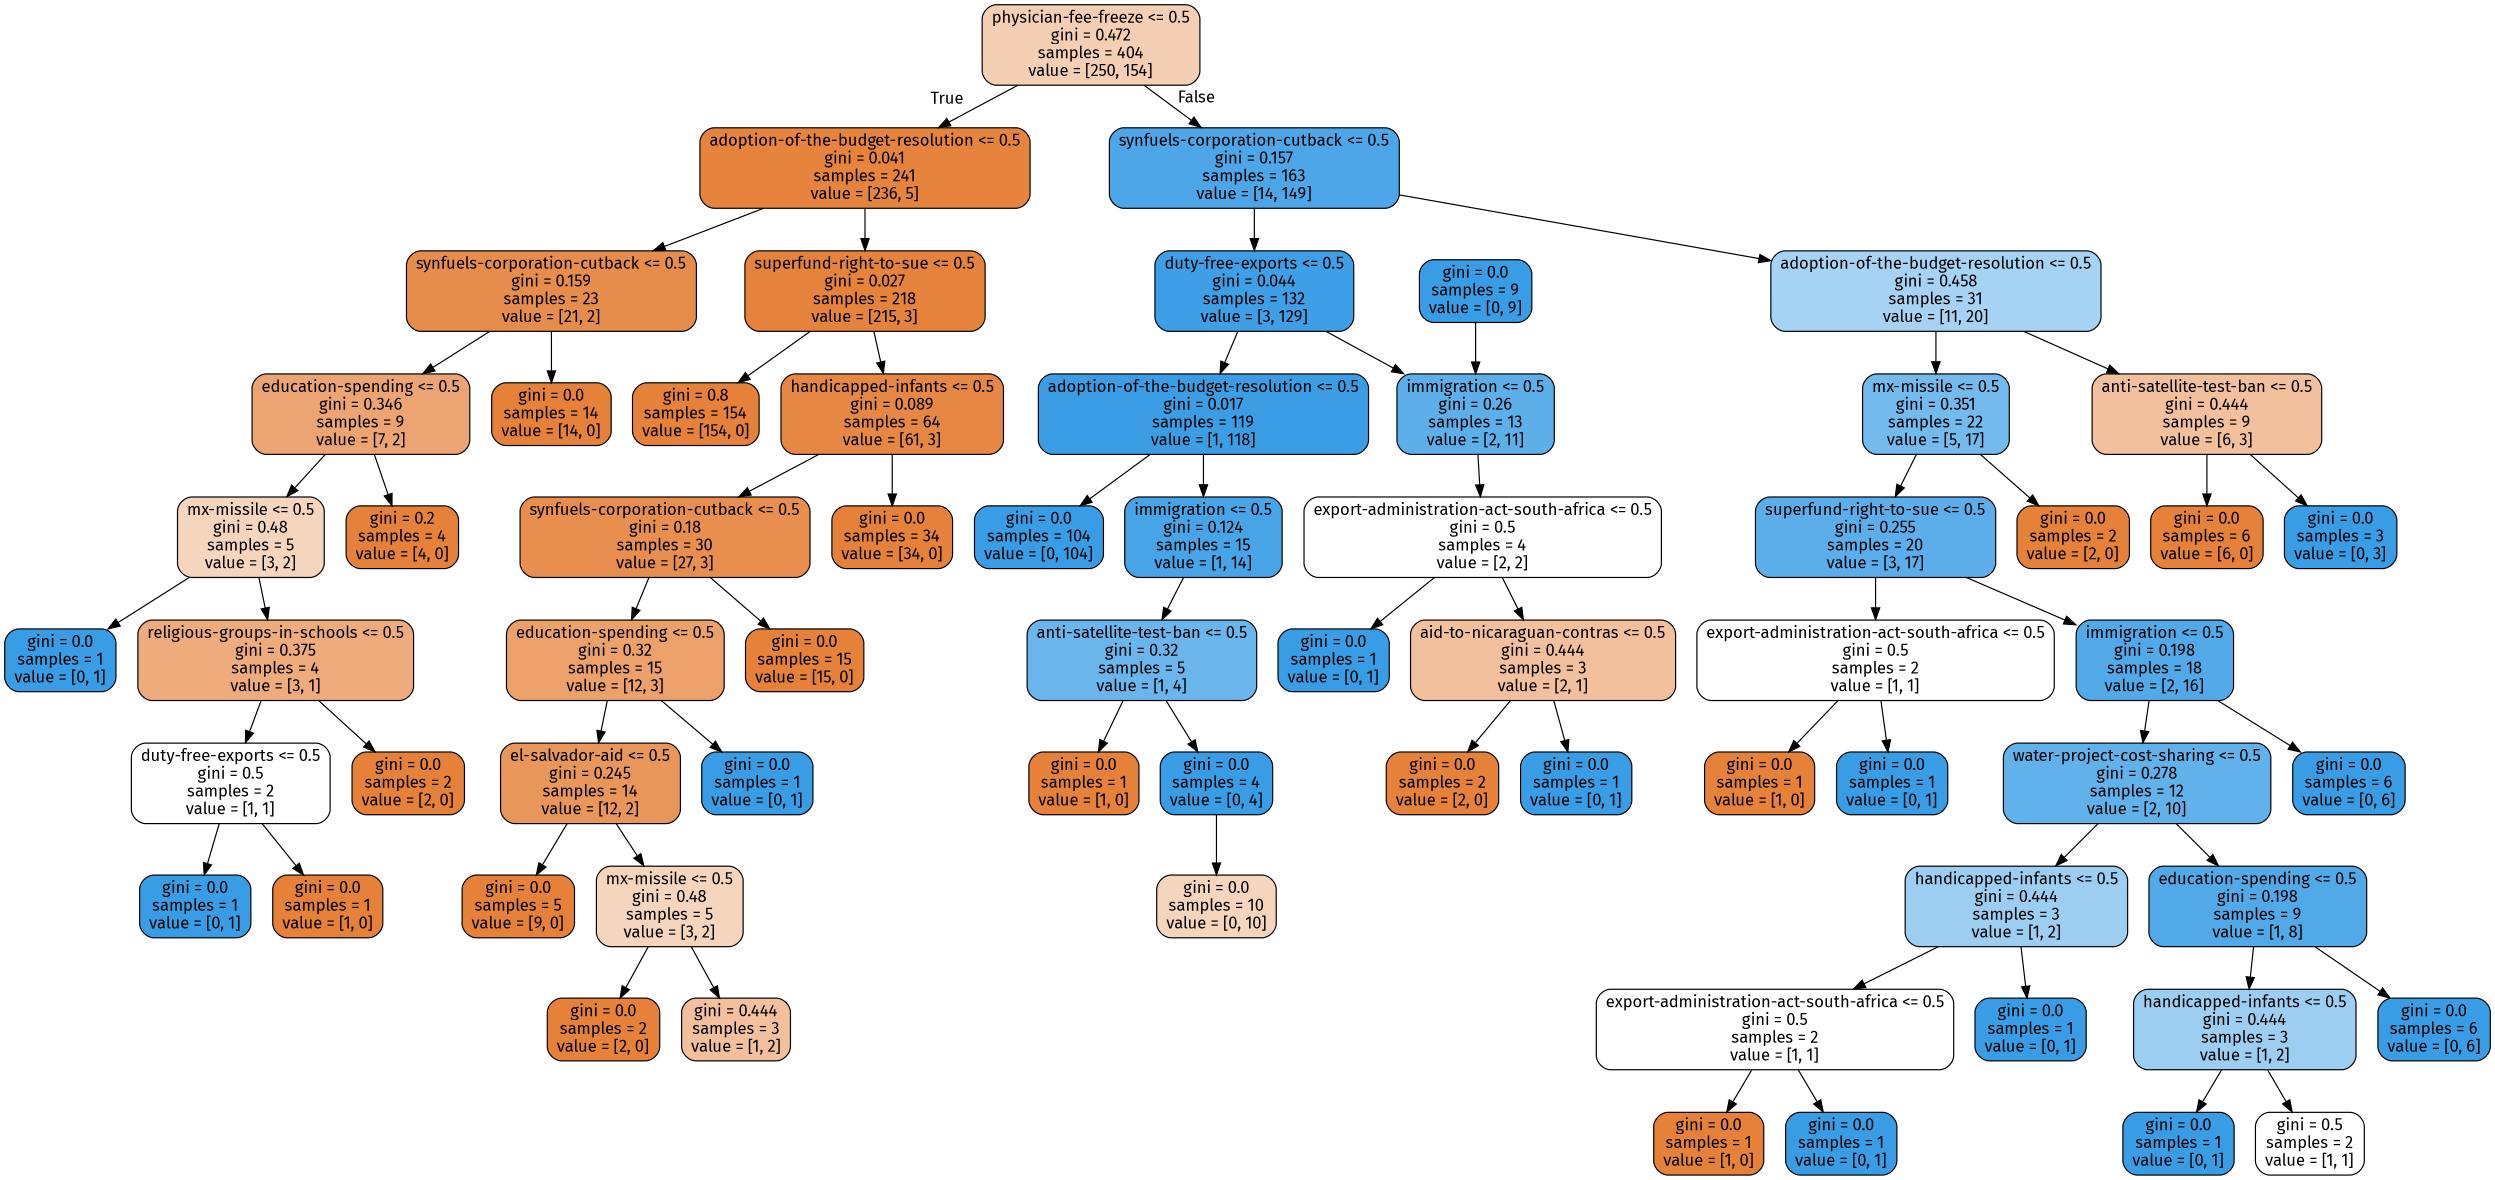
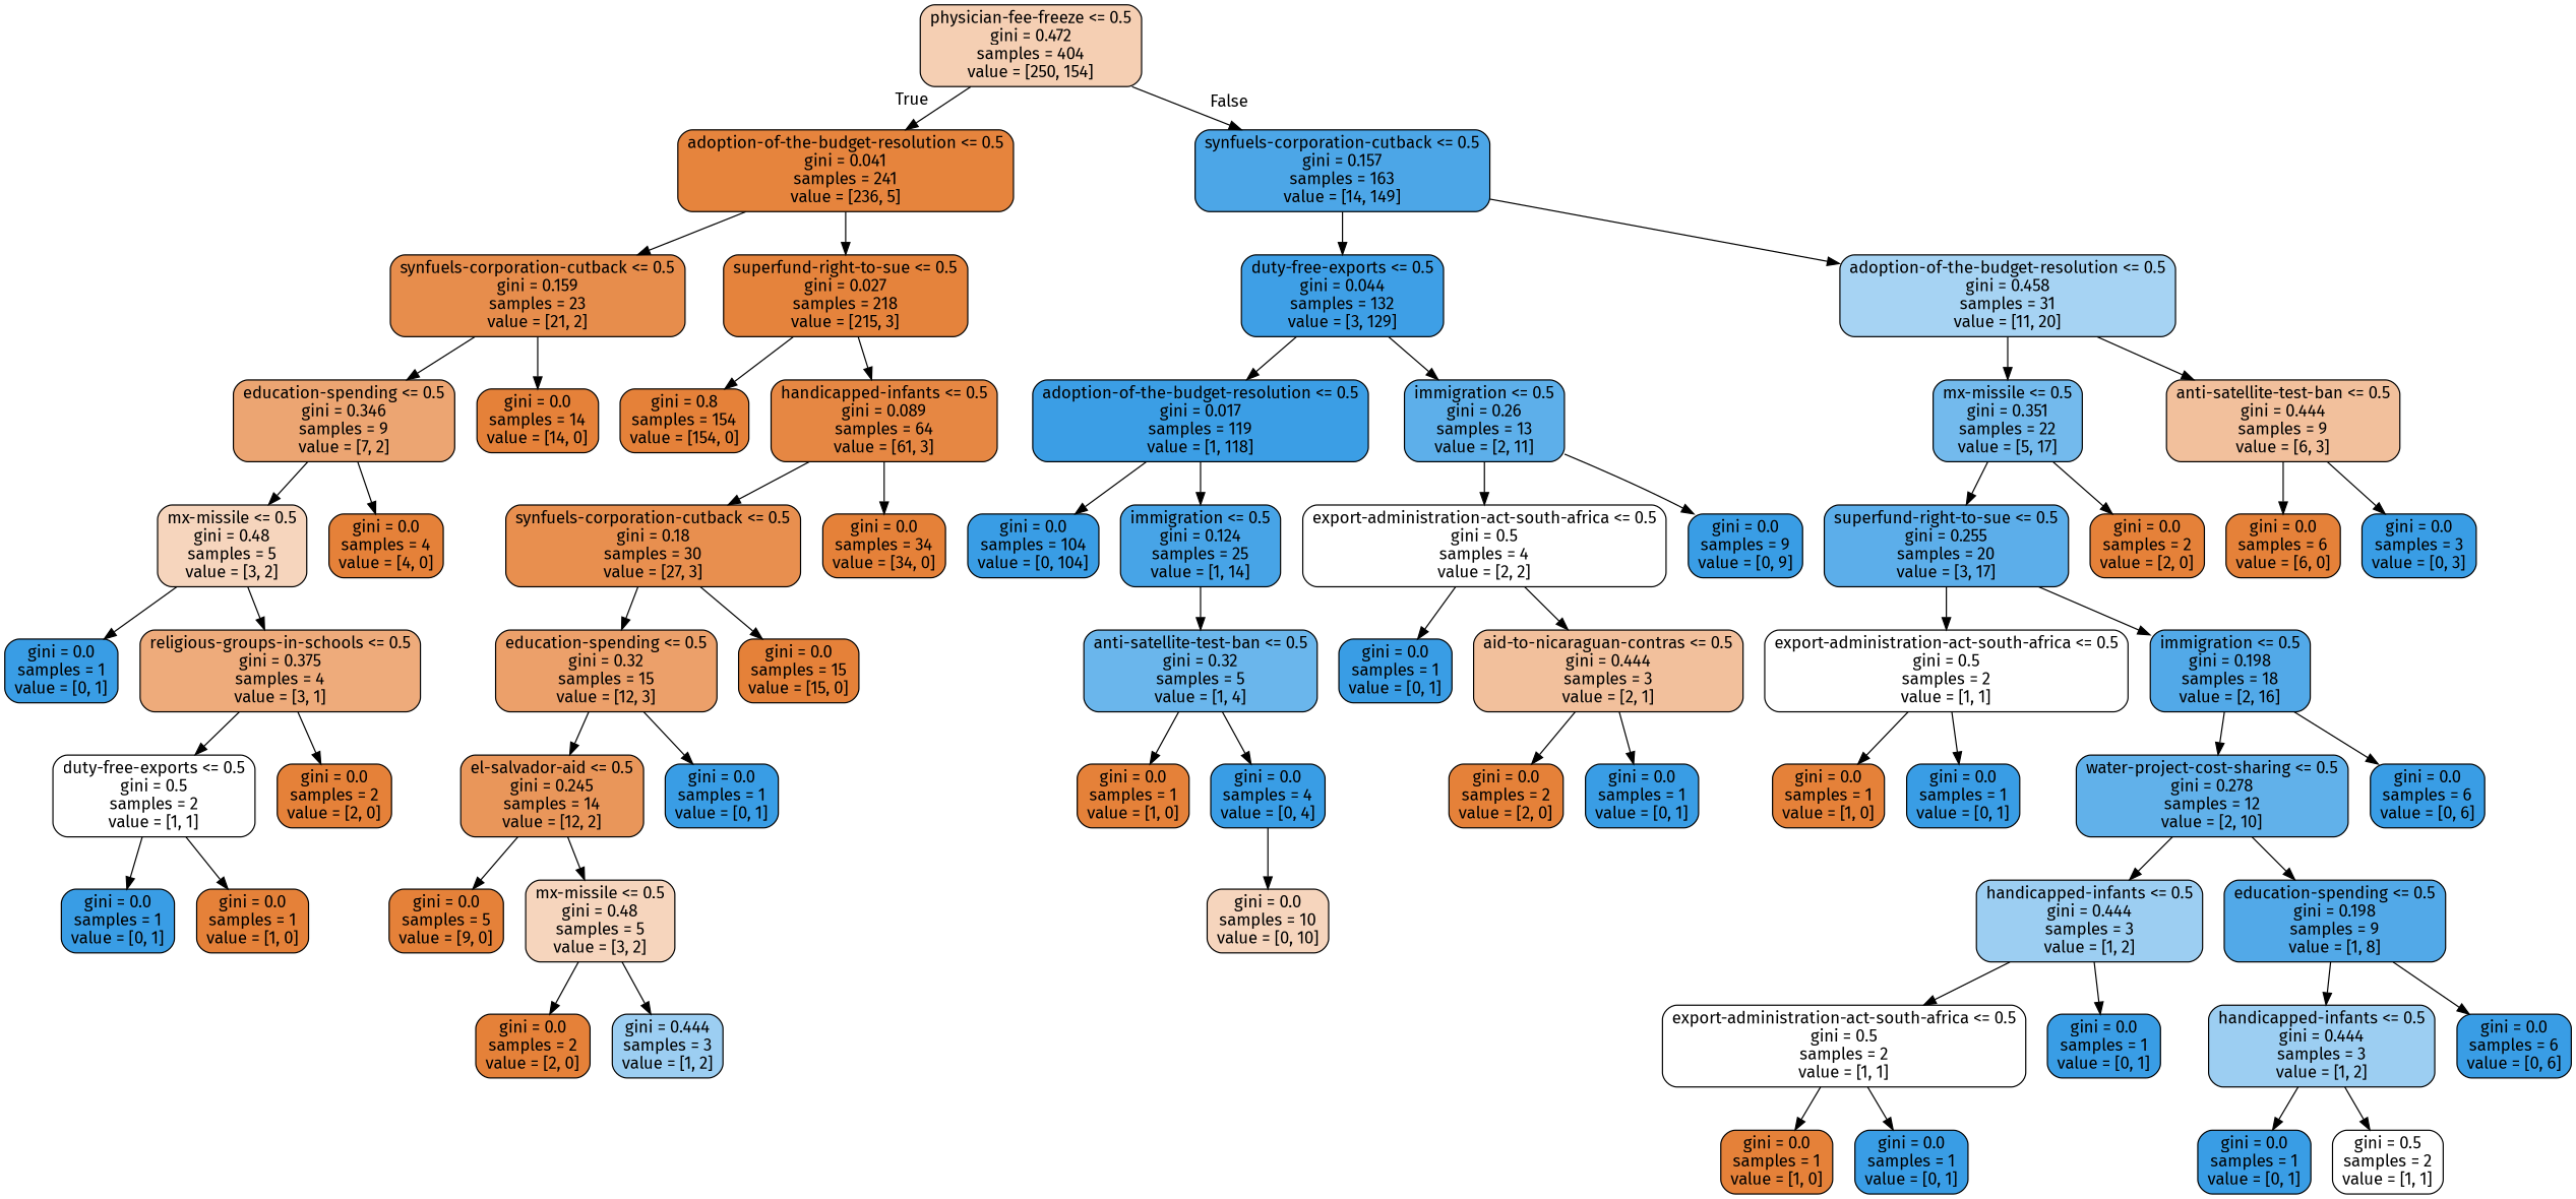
  digraph {
    fontname="Fira Sans"
    node [color=black fillcolor="#e58139" fontname="Fira Sans" shape=box style="filled, rounded"]
    edge [fontname="Fira Sans"]
    n1 [fillcolor="#f5cfb3" label="physician-fee-freeze <= 0.5\ngini = 0.472\nsamples = 404\nvalue = [250, 154]"]
    n2 [fillcolor="#e6843d" label="adoption-of-the-budget-resolution <= 0.5\ngini = 0.041\nsamples = 241\nvalue = [236, 5]"]
    n3 [fillcolor="#4ca6e7" label="synfuels-corporation-cutback <= 0.5\ngini = 0.157\nsamples = 163\nvalue = [14, 149]"]
    n4 [fillcolor="#e78d4c" label="synfuels-corporation-cutback <= 0.5\ngini = 0.159\nsamples = 23\nvalue = [21, 2]"]
    n5 [fillcolor="#e5833c" label="superfund-right-to-sue <= 0.5\ngini = 0.027\nsamples = 218\nvalue = [215, 3]"]
    n6 [fillcolor="#3e9fe6" label="duty-free-exports <= 0.5\ngini = 0.044\nsamples = 132\nvalue = [3, 129]"]
    n7 [fillcolor="#a6d3f3" label="adoption-of-the-budget-resolution <= 0.5\ngini = 0.458\nsamples = 31\nvalue = [11, 20]"]
    n8 [fillcolor="#eca572" label="education-spending <= 0.5\ngini = 0.346\nsamples = 9\nvalue = [7, 2]"]
    n9 [label="gini = 0.0\nsamples = 14\nvalue = [14, 0]"]
    n10 [label="gini = 0.8\nsamples = 154\nvalue = [154, 0]"]
    n11 [fillcolor="#e68743" label="handicapped-infants <= 0.5\ngini = 0.089\nsamples = 64\nvalue = [61, 3]"]
    n12 [fillcolor="#f6d5bd" label="mx-missile <= 0.5\ngini = 0.48\nsamples = 5\nvalue = [3, 2]"]
-   n13 [label="gini = 0.2\nsamples = 4\nvalue = [4, 0]"]
+   n13 [label="gini = 0.0\nsamples = 4\nvalue = [4, 0]"]
    n14 [fillcolor="#399de5" label="gini = 0.0\nsamples = 1\nvalue = [0, 1]"]
    n15 [fillcolor="#eeab7b" label="religious-groups-in-schools <= 0.5\ngini = 0.375\nsamples = 4\nvalue = [3, 1]"]
    n16 [fillcolor="#ffffff" label="duty-free-exports <= 0.5\ngini = 0.5\nsamples = 2\nvalue = [1, 1]"]
    n17 [label="gini = 0.0\nsamples = 2\nvalue = [2, 0]"]
    n18 [fillcolor="#399de5" label="gini = 0.0\nsamples = 1\nvalue = [0, 1]"]
    n19 [label="gini = 0.0\nsamples = 1\nvalue = [1, 0]"]
    n20 [fillcolor="#e88f4f" label="synfuels-corporation-cutback <= 0.5\ngini = 0.18\nsamples = 30\nvalue = [27, 3]"]
    n21 [label="gini = 0.0\nsamples = 34\nvalue = [34, 0]"]
    n22 [fillcolor="#eca06a" label="education-spending <= 0.5\ngini = 0.32\nsamples = 15\nvalue = [12, 3]"]
    n23 [label="gini = 0.0\nsamples = 15\nvalue = [15, 0]"]
    n24 [fillcolor="#e9965a" label="el-salvador-aid <= 0.5\ngini = 0.245\nsamples = 14\nvalue = [12, 2]"]
    n25 [fillcolor="#399de5" label="gini = 0.0\nsamples = 1\nvalue = [0, 1]"]
    n26 [label="gini = 0.0\nsamples = 5\nvalue = [9, 0]"]
    n27 [fillcolor="#f6d5bd" label="mx-missile <= 0.5\ngini = 0.48\nsamples = 5\nvalue = [3, 2]"]
    n28 [label="gini = 0.0\nsamples = 2\nvalue = [2, 0]"]
-   n29 [fillcolor="#f2c09c" label="gini = 0.444\nsamples = 3\nvalue = [1, 2]"]
+   n29 [fillcolor="#9ccef2" label="gini = 0.444\nsamples = 3\nvalue = [1, 2]"]
    n30 [fillcolor="#3b9ee5" label="adoption-of-the-budget-resolution <= 0.5\ngini = 0.017\nsamples = 119\nvalue = [1, 118]"]
    n31 [fillcolor="#5dafea" label="immigration <= 0.5\ngini = 0.26\nsamples = 13\nvalue = [2, 11]"]
    n32 [fillcolor="#73baed" label="mx-missile <= 0.5\ngini = 0.351\nsamples = 22\nvalue = [5, 17]"]
    n33 [fillcolor="#f2c09c" label="anti-satellite-test-ban <= 0.5\ngini = 0.444\nsamples = 9\nvalue = [6, 3]"]
    n34 [fillcolor="#399de5" label="gini = 0.0\nsamples = 104\nvalue = [0, 104]"]
-   n35 [fillcolor="#47a4e7" label="immigration <= 0.5\ngini = 0.124\nsamples = 15\nvalue = [1, 14]"]
+   n35 [fillcolor="#47a4e7" label="immigration <= 0.5\ngini = 0.124\nsamples = 25\nvalue = [1, 14]"]
    n36 [fillcolor="#ffffff" label="export-administration-act-south-africa <= 0.5\ngini = 0.5\nsamples = 4\nvalue = [2, 2]"]
    n37 [fillcolor="#399de5" label="gini = 0.0\nsamples = 9\nvalue = [0, 9]"]
    n38 [fillcolor="#6ab6ec" label="anti-satellite-test-ban <= 0.5\ngini = 0.32\nsamples = 5\nvalue = [1, 4]"]
    n39 [label="gini = 0.0\nsamples = 1\nvalue = [1, 0]"]
    n40 [fillcolor="#399de5" label="gini = 0.0\nsamples = 4\nvalue = [0, 4]"]
    n41 [fillcolor="#f6d5bd" label="gini = 0.0\nsamples = 10\nvalue = [0, 10]"]
    n42 [fillcolor="#399de5" label="gini = 0.0\nsamples = 1\nvalue = [0, 1]"]
    n43 [fillcolor="#f2c09c" label="aid-to-nicaraguan-contras <= 0.5\ngini = 0.444\nsamples = 3\nvalue = [2, 1]"]
    n44 [label="gini = 0.0\nsamples = 2\nvalue = [2, 0]"]
    n45 [fillcolor="#399de5" label="gini = 0.0\nsamples = 1\nvalue = [0, 1]"]
    n46 [fillcolor="#5caeea" label="superfund-right-to-sue <= 0.5\ngini = 0.255\nsamples = 20\nvalue = [3, 17]"]
    n47 [label="gini = 0.0\nsamples = 2\nvalue = [2, 0]"]
    n48 [label="gini = 0.0\nsamples = 6\nvalue = [6, 0]"]
    n49 [fillcolor="#399de5" label="gini = 0.0\nsamples = 3\nvalue = [0, 3]"]
    n50 [fillcolor="#ffffff" label="export-administration-act-south-africa <= 0.5\ngini = 0.5\nsamples = 2\nvalue = [1, 1]"]
    n51 [fillcolor="#52a9e8" label="immigration <= 0.5\ngini = 0.198\nsamples = 18\nvalue = [2, 16]"]
    n52 [label="gini = 0.0\nsamples = 1\nvalue = [1, 0]"]
    n53 [fillcolor="#399de5" label="gini = 0.0\nsamples = 1\nvalue = [0, 1]"]
    n54 [fillcolor="#61b1ea" label="water-project-cost-sharing <= 0.5\ngini = 0.278\nsamples = 12\nvalue = [2, 10]"]
    n55 [fillcolor="#399de5" label="gini = 0.0\nsamples = 6\nvalue = [0, 6]"]
    n56 [fillcolor="#9ccef2" label="handicapped-infants <= 0.5\ngini = 0.444\nsamples = 3\nvalue = [1, 2]"]
    n57 [fillcolor="#52a9e8" label="education-spending <= 0.5\ngini = 0.198\nsamples = 9\nvalue = [1, 8]"]
    n58 [fillcolor="#ffffff" label="export-administration-act-south-africa <= 0.5\ngini = 0.5\nsamples = 2\nvalue = [1, 1]"]
    n59 [fillcolor="#399de5" label="gini = 0.0\nsamples = 1\nvalue = [0, 1]"]
    n60 [fillcolor="#9ccef2" label="handicapped-infants <= 0.5\ngini = 0.444\nsamples = 3\nvalue = [1, 2]"]
    n61 [fillcolor="#399de5" label="gini = 0.0\nsamples = 6\nvalue = [0, 6]"]
    n62 [label="gini = 0.0\nsamples = 1\nvalue = [1, 0]"]
    n63 [fillcolor="#399de5" label="gini = 0.0\nsamples = 1\nvalue = [0, 1]"]
    n64 [fillcolor="#399de5" label="gini = 0.0\nsamples = 1\nvalue = [0, 1]"]
    n65 [fillcolor="#ffffff" label="gini = 0.5\nsamples = 2\nvalue = [1, 1]"]
    n1 -> n2 [headlabel=True labelangle=45 labeldistance=2.5]
    n1 -> n3 [headlabel=False labelangle=-45 labeldistance=2.5]
    n2 -> n4
    n2 -> n5
    n3 -> n6
    n3 -> n7
    n4 -> n8
    n4 -> n9
    n5 -> n10
    n5 -> n11
    n6 -> n30
    n6 -> n31
    n7 -> n32
    n7 -> n33
    n8 -> n12
    n8 -> n13
    n11 -> n20
    n11 -> n21
    n12 -> n14
    n12 -> n15
    n15 -> n16
    n15 -> n17
    n16 -> n18
    n16 -> n19
    n20 -> n22
    n20 -> n23
    n22 -> n24
    n22 -> n25
    n24 -> n26
    n24 -> n27
    n27 -> n28
    n27 -> n29
    n30 -> n34
    n30 -> n35
    n31 -> n36
-   n37 -> n31
+   n31 -> n37
    n32 -> n46
    n32 -> n47
    n33 -> n48
    n33 -> n49
    n35 -> n38
    n36 -> n42
    n36 -> n43
    n38 -> n39
    n38 -> n40
    n40 -> n41
    n43 -> n44
    n43 -> n45
    n46 -> n50
    n46 -> n51
    n50 -> n52
    n50 -> n53
    n51 -> n54
    n51 -> n55
    n54 -> n56
    n54 -> n57
    n56 -> n58
    n56 -> n59
    n57 -> n60
    n57 -> n61
    n58 -> n62
    n58 -> n63
    n60 -> n64
    n60 -> n65
  }
